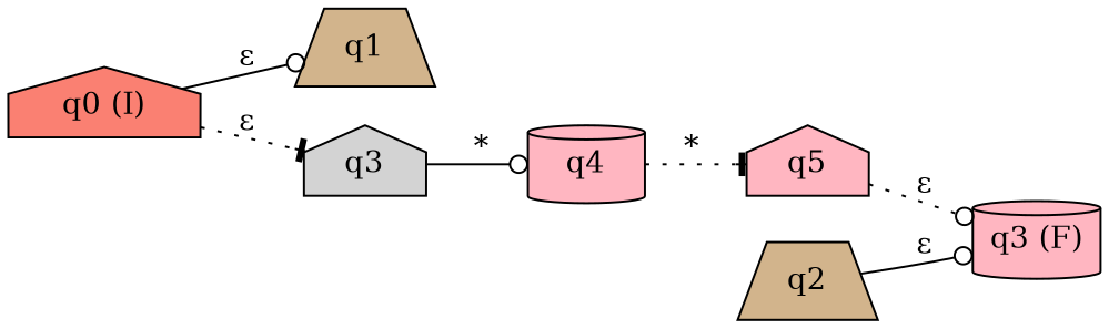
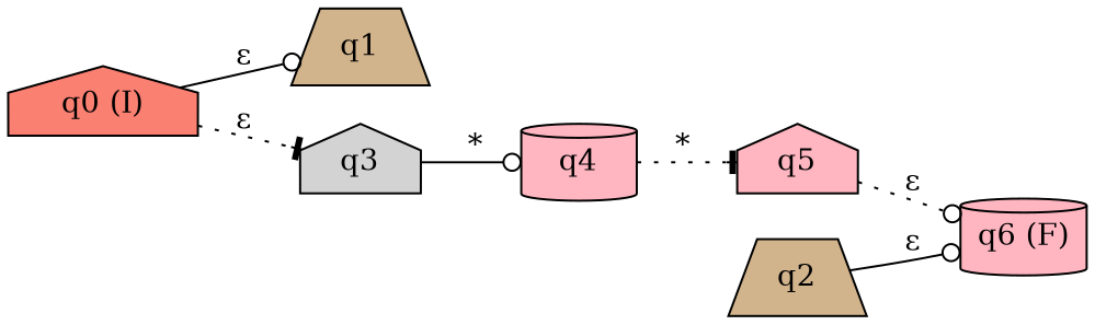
  digraph {
    rankdir=LR
    node [fillcolor=lightpink shape=house style=filled]
    edge [arrowhead=odot style=solid]
    n1 [fillcolor=salmon label="q0 (I)"]
    n2 [fillcolor=tan label=q1 shape=trapezium]
    n3 [fillcolor=lightgrey label=q3]
    n4 [label=q4 shape=cylinder]
    n5 [fillcolor=tan label=q2 shape=trapezium]
-   n6 [label="q3 (F)" shape=cylinder]
+   n6 [label="q6 (F)" shape=cylinder]
    n7 [label=q5]
    n1 -> n2 [label="ε"]
    n1 -> n3 [arrowhead=tee label="ε" style=dotted]
    n3 -> n4 [label="*"]
    n4 -> n7 [arrowhead=tee label="*" style=dotted]
    n5 -> n6 [label="ε"]
    n7 -> n6 [label="ε" style=dotted]
  }
